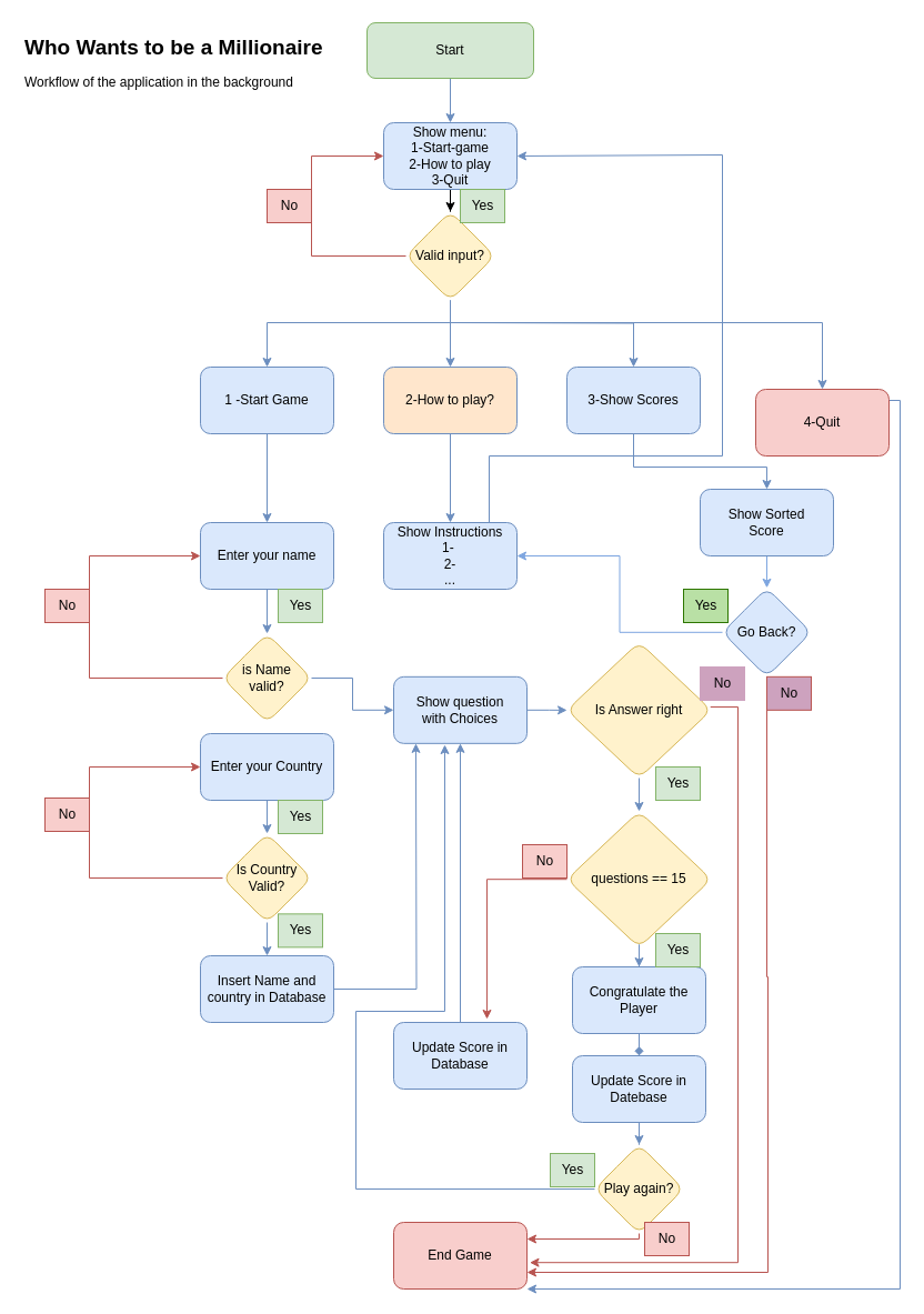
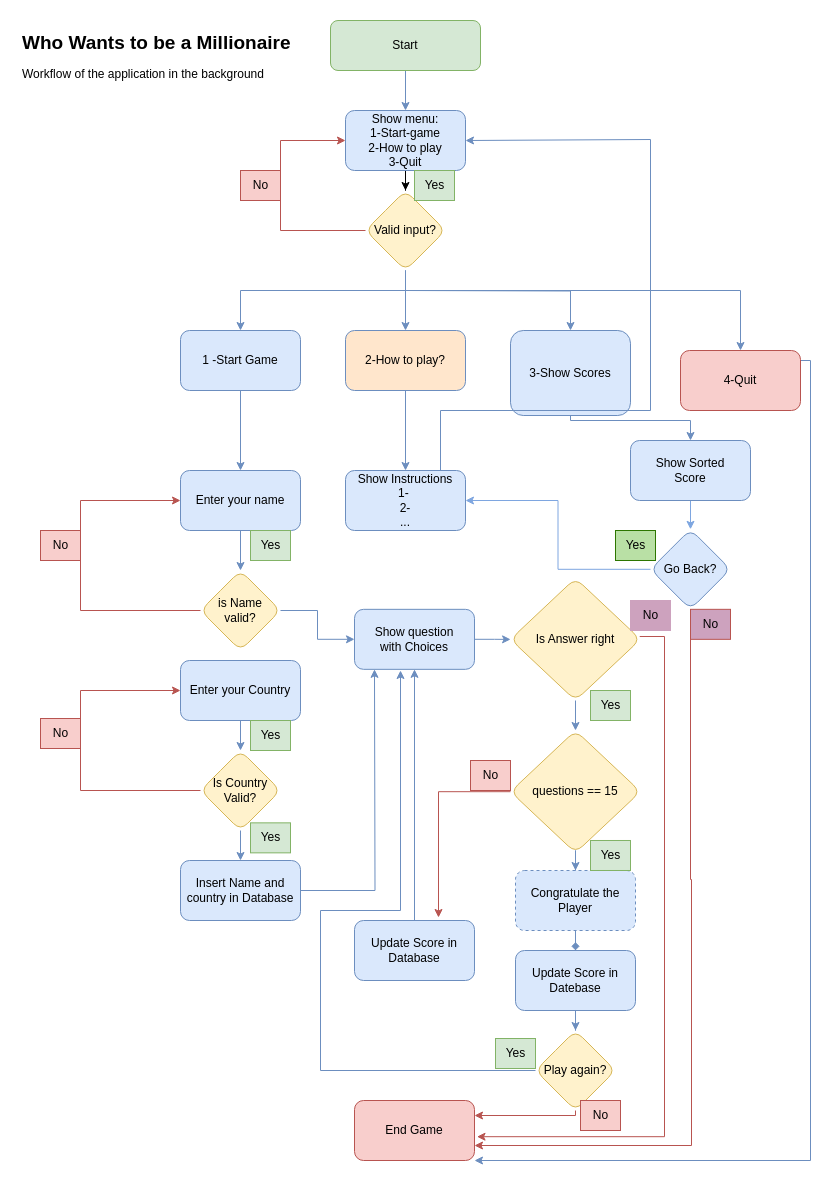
  <mxCell id="0" />
  <mxCell id="1" parent="0" />
  <mxCell id="2" value="" style="edgeStyle=orthogonalEdgeStyle;rounded=0;orthogonalLoop=1;jettySize=auto;html=1;fillColor=#dae8fc;strokeColor=#6c8ebf;" parent="1" source="3" target="5" edge="1"><mxGeometry relative="1" as="geometry" /></mxCell>
  <mxCell id="3" value="Start" style="rounded=1;whiteSpace=wrap;html=1;fillColor=#d5e8d4;strokeColor=#82b366;fontColor=#000000;" parent="1" vertex="1"><mxGeometry x="330" y="20" width="150" height="50" as="geometry" /></mxCell>
  <mxCell id="4" value="" style="edgeStyle=orthogonalEdgeStyle;rounded=0;orthogonalLoop=1;jettySize=auto;html=1;" parent="1" source="5" target="11" edge="1"><mxGeometry relative="1" as="geometry" /></mxCell>
  <mxCell id="5" value="Show menu:&lt;br&gt;1-Start-game&lt;br&gt;2-How to play&lt;br&gt;3-Quit" style="whiteSpace=wrap;html=1;rounded=1;fillColor=#dae8fc;strokeColor=#6c8ebf;fontColor=#000000;" parent="1" vertex="1"><mxGeometry x="345" y="110" width="120" height="60" as="geometry" /></mxCell>
  <mxCell id="6" style="edgeStyle=orthogonalEdgeStyle;rounded=0;orthogonalLoop=1;jettySize=auto;html=1;exitX=0;exitY=0.5;exitDx=0;exitDy=0;entryX=0;entryY=0.5;entryDx=0;entryDy=0;fillColor=#f8cecc;strokeColor=#b85450;" parent="1" source="11" target="5" edge="1"><mxGeometry relative="1" as="geometry"><mxPoint x="359.999" y="210.059" as="sourcePoint" /><mxPoint x="330" y="140" as="targetPoint" /><Array as="points"><mxPoint x="280" y="230" /><mxPoint x="280" y="140" /></Array></mxGeometry></mxCell>
  <mxCell id="7" style="edgeStyle=orthogonalEdgeStyle;rounded=0;orthogonalLoop=1;jettySize=auto;html=1;entryX=0.5;entryY=0;entryDx=0;entryDy=0;fillColor=#dae8fc;strokeColor=#6c8ebf;" parent="1" source="11" target="16" edge="1"><mxGeometry relative="1" as="geometry" /></mxCell>
  <mxCell id="8" style="edgeStyle=orthogonalEdgeStyle;rounded=0;orthogonalLoop=1;jettySize=auto;html=1;entryX=0.5;entryY=0;entryDx=0;entryDy=0;fillColor=#dae8fc;strokeColor=#6c8ebf;" parent="1" target="18" edge="1"><mxGeometry relative="1" as="geometry"><mxPoint x="405" y="290" as="sourcePoint" /></mxGeometry></mxCell>
  <mxCell id="9" style="edgeStyle=orthogonalEdgeStyle;rounded=0;orthogonalLoop=1;jettySize=auto;html=1;exitX=0.5;exitY=1;exitDx=0;exitDy=0;entryX=0.5;entryY=0;entryDx=0;entryDy=0;fillColor=#dae8fc;strokeColor=#6c8ebf;" parent="1" source="11" target="14" edge="1"><mxGeometry relative="1" as="geometry"><Array as="points"><mxPoint x="240" y="290" /></Array></mxGeometry></mxCell>
  <mxCell id="10" style="edgeStyle=orthogonalEdgeStyle;rounded=0;orthogonalLoop=1;jettySize=auto;html=1;entryX=0.5;entryY=0;entryDx=0;entryDy=0;fillColor=#dae8fc;strokeColor=#6c8ebf;" parent="1" source="11" target="64" edge="1"><mxGeometry relative="1" as="geometry"><Array as="points"><mxPoint x="405" y="290" /><mxPoint x="740" y="290" /></Array></mxGeometry></mxCell>
  <mxCell id="11" value="Valid input?" style="rhombus;whiteSpace=wrap;html=1;rounded=1;fillColor=#fff2cc;strokeColor=#d6b656;fontColor=#000000;" parent="1" vertex="1"><mxGeometry x="365" y="190" width="80" height="80" as="geometry" /></mxCell>
  <mxCell id="12" value="No" style="text;html=1;align=center;verticalAlign=middle;resizable=0;points=[];autosize=1;strokeColor=#b85450;fillColor=#f8cecc;fontColor=#000000;" parent="1" vertex="1"><mxGeometry x="240" y="170" width="40" height="30" as="geometry" /></mxCell>
  <mxCell id="13" value="" style="edgeStyle=orthogonalEdgeStyle;rounded=0;orthogonalLoop=1;jettySize=auto;html=1;fillColor=#dae8fc;strokeColor=#6c8ebf;" parent="1" source="14" target="22" edge="1"><mxGeometry relative="1" as="geometry" /></mxCell>
  <mxCell id="14" value="1 -Start Game" style="whiteSpace=wrap;html=1;rounded=1;fillColor=#dae8fc;strokeColor=#6c8ebf;fontColor=#000000;" parent="1" vertex="1"><mxGeometry x="180" y="330" width="120" height="60" as="geometry" /></mxCell>
  <mxCell id="15" value="" style="edgeStyle=orthogonalEdgeStyle;rounded=0;orthogonalLoop=1;jettySize=auto;html=1;fillColor=#dae8fc;strokeColor=#6c8ebf;" parent="1" source="16" target="20" edge="1"><mxGeometry relative="1" as="geometry" /></mxCell>
  <mxCell id="16" value="2-How to play?" style="whiteSpace=wrap;html=1;rounded=1;fillColor=#ffe6cc;strokeColor=#6c8ebf;fontColor=#000000;" parent="1" vertex="1"><mxGeometry x="345" y="330" width="120" height="60" as="geometry" /></mxCell>
  <mxCell id="17" value="" style="edgeStyle=orthogonalEdgeStyle;rounded=0;orthogonalLoop=1;jettySize=auto;html=1;fillColor=#dae8fc;strokeColor=#6c8ebf;" parent="1" source="18" target="66" edge="1"><mxGeometry relative="1" as="geometry"><Array as="points"><mxPoint x="570" y="420" /><mxPoint x="690" y="420" /></Array></mxGeometry></mxCell>
- <mxCell id="18" value="3-Show Scores" style="whiteSpace=wrap;html=1;rounded=1;fillColor=#dae8fc;strokeColor=#6c8ebf;fontColor=#000000;" parent="1" vertex="1"><mxGeometry x="510" y="330" width="120" height="60" as="geometry" /></mxCell>
+ <mxCell id="18" value="3-Show Scores" style="whiteSpace=wrap;html=1;rounded=1;fillColor=#dae8fc;strokeColor=#6c8ebf;fontColor=#000000;" parent="1" vertex="1"><mxGeometry x="510" y="330" width="120" height="85" as="geometry" /></mxCell>
  <mxCell id="19" style="edgeStyle=orthogonalEdgeStyle;rounded=0;orthogonalLoop=1;jettySize=auto;html=1;entryX=1;entryY=0.5;entryDx=0;entryDy=0;fillColor=#dae8fc;strokeColor=#6c8ebf;" parent="1" source="20" target="5" edge="1"><mxGeometry relative="1" as="geometry"><mxPoint x="740" y="130" as="targetPoint" /><Array as="points"><mxPoint x="440" y="410" /><mxPoint x="650" y="410" /><mxPoint x="650" y="139" /></Array></mxGeometry></mxCell>
  <mxCell id="20" value="Show Instructions&lt;br&gt;1-&amp;nbsp;&lt;br&gt;2-&lt;br&gt;..." style="whiteSpace=wrap;html=1;rounded=1;fillColor=#dae8fc;strokeColor=#6c8ebf;fontColor=#000000;" parent="1" vertex="1"><mxGeometry x="345" y="470" width="120" height="60" as="geometry" /></mxCell>
  <mxCell id="21" value="" style="edgeStyle=orthogonalEdgeStyle;rounded=0;orthogonalLoop=1;jettySize=auto;html=1;fillColor=#dae8fc;strokeColor=#6c8ebf;" parent="1" source="22" target="24" edge="1"><mxGeometry relative="1" as="geometry" /></mxCell>
  <mxCell id="22" value="Enter your name" style="whiteSpace=wrap;html=1;rounded=1;fillColor=#dae8fc;strokeColor=#6c8ebf;fontColor=#000000;" parent="1" vertex="1"><mxGeometry x="180" y="470" width="120" height="60" as="geometry" /></mxCell>
  <mxCell id="23" value="" style="edgeStyle=orthogonalEdgeStyle;rounded=0;orthogonalLoop=1;jettySize=auto;html=1;fillColor=#dae8fc;strokeColor=#6c8ebf;" parent="1" source="24" target="32" edge="1"><mxGeometry relative="1" as="geometry" /></mxCell>
  <mxCell id="24" value="is Name&lt;br&gt;valid?" style="rhombus;whiteSpace=wrap;html=1;rounded=1;fillColor=#fff2cc;strokeColor=#d6b656;fontColor=#000000;" parent="1" vertex="1"><mxGeometry x="200" y="570" width="80" height="80" as="geometry" /></mxCell>
  <mxCell id="25" value="" style="edgeStyle=orthogonalEdgeStyle;rounded=0;orthogonalLoop=1;jettySize=auto;html=1;fillColor=#dae8fc;strokeColor=#6c8ebf;" parent="1" source="26" target="28" edge="1"><mxGeometry relative="1" as="geometry" /></mxCell>
  <mxCell id="26" value="Enter your Country" style="whiteSpace=wrap;html=1;rounded=1;fillColor=#dae8fc;strokeColor=#6c8ebf;fontColor=#000000;" parent="1" vertex="1"><mxGeometry x="180" y="660" width="120" height="60" as="geometry" /></mxCell>
  <mxCell id="27" value="" style="edgeStyle=orthogonalEdgeStyle;rounded=0;orthogonalLoop=1;jettySize=auto;html=1;fillColor=#dae8fc;strokeColor=#6c8ebf;" parent="1" source="28" target="30" edge="1"><mxGeometry relative="1" as="geometry" /></mxCell>
  <mxCell id="28" value="Is Country&lt;br&gt;Valid?" style="rhombus;whiteSpace=wrap;html=1;rounded=1;fillColor=#fff2cc;strokeColor=#d6b656;fontColor=#000000;" parent="1" vertex="1"><mxGeometry x="200" y="750" width="80" height="80" as="geometry" /></mxCell>
  <mxCell id="29" value="" style="edgeStyle=orthogonalEdgeStyle;rounded=0;orthogonalLoop=1;jettySize=auto;html=1;exitX=1;exitY=0.5;exitDx=0;exitDy=0;fillColor=#dae8fc;strokeColor=#6c8ebf;" parent="1" source="30" edge="1"><mxGeometry relative="1" as="geometry"><mxPoint x="260" y="890" as="sourcePoint" /><mxPoint x="374" y="668.83" as="targetPoint" /></mxGeometry></mxCell>
  <mxCell id="30" value="Insert Name and country in Database" style="whiteSpace=wrap;html=1;rounded=1;fillColor=#dae8fc;strokeColor=#6c8ebf;fontColor=#000000;" parent="1" vertex="1"><mxGeometry x="180" y="860" width="120" height="60" as="geometry" /></mxCell>
  <mxCell id="31" value="" style="edgeStyle=orthogonalEdgeStyle;rounded=0;orthogonalLoop=1;jettySize=auto;html=1;fillColor=#dae8fc;strokeColor=#6c8ebf;" parent="1" source="32" target="42" edge="1"><mxGeometry relative="1" as="geometry" /></mxCell>
  <mxCell id="32" value="Show question&lt;br&gt;with Choices" style="whiteSpace=wrap;html=1;rounded=1;fillColor=#dae8fc;strokeColor=#6c8ebf;fontColor=#000000;" parent="1" vertex="1"><mxGeometry x="354" y="608.83" width="120" height="60" as="geometry" /></mxCell>
  <mxCell id="33" value="" style="endArrow=classic;html=1;rounded=0;entryX=0;entryY=0.5;entryDx=0;entryDy=0;exitX=0;exitY=0.5;exitDx=0;exitDy=0;fillColor=#f8cecc;strokeColor=#b85450;" parent="1" source="24" target="22" edge="1"><mxGeometry width="50" height="50" relative="1" as="geometry"><mxPoint x="340" y="620" as="sourcePoint" /><mxPoint x="390" y="570" as="targetPoint" /><Array as="points"><mxPoint x="80" y="610" /><mxPoint x="80" y="500" /></Array></mxGeometry></mxCell>
  <mxCell id="34" value="" style="endArrow=classic;html=1;rounded=0;fillColor=#f8cecc;strokeColor=#b85450;" parent="1" edge="1"><mxGeometry width="50" height="50" relative="1" as="geometry"><mxPoint x="200" y="790" as="sourcePoint" /><mxPoint x="180" y="690" as="targetPoint" /><Array as="points"><mxPoint x="80" y="790" /><mxPoint x="80" y="740" /><mxPoint x="80" y="690" /></Array></mxGeometry></mxCell>
  <mxCell id="35" value="No" style="text;html=1;align=center;verticalAlign=middle;resizable=0;points=[];autosize=1;strokeColor=#b85450;fillColor=#f8cecc;fontColor=#000000;" parent="1" vertex="1"><mxGeometry x="40" y="530" width="40" height="30" as="geometry" /></mxCell>
  <mxCell id="36" value="No" style="text;html=1;align=center;verticalAlign=middle;resizable=0;points=[];autosize=1;strokeColor=#b85450;fillColor=#f8cecc;fontColor=#000000;" parent="1" vertex="1"><mxGeometry x="40" y="718" width="40" height="30" as="geometry" /></mxCell>
  <mxCell id="37" value="Yes" style="text;html=1;align=center;verticalAlign=middle;resizable=0;points=[];autosize=1;strokeColor=#82b366;fillColor=#d5e8d4;fontColor=#000000;" parent="1" vertex="1"><mxGeometry x="250" y="530" width="40" height="30" as="geometry" /></mxCell>
  <mxCell id="38" value="Yes" style="text;html=1;align=center;verticalAlign=middle;resizable=0;points=[];autosize=1;strokeColor=#82b366;fillColor=#d5e8d4;fontColor=#000000;" parent="1" vertex="1"><mxGeometry x="250" y="720" width="40" height="30" as="geometry" /></mxCell>
  <mxCell id="39" value="Yes" style="text;html=1;align=center;verticalAlign=middle;resizable=0;points=[];autosize=1;strokeColor=#82b366;fillColor=#d5e8d4;fontColor=#000000;" parent="1" vertex="1"><mxGeometry x="250" y="822.35" width="40" height="30" as="geometry" /></mxCell>
  <mxCell id="40" value="" style="edgeStyle=orthogonalEdgeStyle;rounded=0;orthogonalLoop=1;jettySize=auto;html=1;fillColor=#dae8fc;strokeColor=#6c8ebf;" parent="1" source="42" target="46" edge="1"><mxGeometry relative="1" as="geometry" /></mxCell>
  <mxCell id="41" style="edgeStyle=orthogonalEdgeStyle;rounded=0;orthogonalLoop=1;jettySize=auto;html=1;entryX=1;entryY=0.75;entryDx=0;entryDy=0;exitX=0.994;exitY=0.477;exitDx=0;exitDy=0;exitPerimeter=0;strokeColor=#B85450;" edge="1" parent="1" source="42"><mxGeometry relative="1" as="geometry"><mxPoint x="476.5" y="1136.195" as="targetPoint" /><mxPoint x="642.479" y="629.996" as="sourcePoint" /><Array as="points"><mxPoint x="664" y="636" /><mxPoint x="664" y="1136" /></Array></mxGeometry></mxCell>
  <mxCell id="42" value="Is Answer right" style="rhombus;whiteSpace=wrap;html=1;rounded=1;fillColor=#fff2cc;strokeColor=#d6b656;fontColor=#000000;" parent="1" vertex="1"><mxGeometry x="510" y="577.65" width="130" height="122.35" as="geometry" /></mxCell>
  <mxCell id="43" style="edgeStyle=orthogonalEdgeStyle;rounded=0;orthogonalLoop=1;jettySize=auto;html=1;entryX=0.5;entryY=1;entryDx=0;entryDy=0;fillColor=#dae8fc;strokeColor=#6c8ebf;" parent="1" source="44" target="32" edge="1"><mxGeometry relative="1" as="geometry" /></mxCell>
  <mxCell id="44" value="Update Score in Database" style="whiteSpace=wrap;html=1;rounded=1;fillColor=#dae8fc;strokeColor=#6c8ebf;fontColor=#000000;" parent="1" vertex="1"><mxGeometry x="354" y="919.995" width="120" height="60" as="geometry" /></mxCell>
  <mxCell id="45" value="" style="edgeStyle=orthogonalEdgeStyle;rounded=0;orthogonalLoop=1;jettySize=auto;html=1;fillColor=#dae8fc;strokeColor=#6c8ebf;" parent="1" source="46" target="49" edge="1"><mxGeometry relative="1" as="geometry" /></mxCell>
  <mxCell id="46" value="questions == 15" style="rhombus;whiteSpace=wrap;html=1;rounded=1;fillColor=#fff2cc;strokeColor=#d6b656;fontColor=#000000;" parent="1" vertex="1"><mxGeometry x="510" y="730" width="130" height="122.35" as="geometry" /></mxCell>
  <mxCell id="47" style="edgeStyle=orthogonalEdgeStyle;rounded=0;orthogonalLoop=1;jettySize=auto;html=1;entryX=0.7;entryY=-0.05;entryDx=0;entryDy=0;entryPerimeter=0;fillColor=#f8cecc;strokeColor=#b85450;" parent="1" source="46" target="44" edge="1"><mxGeometry relative="1" as="geometry" /></mxCell>
  <mxCell id="48" value="" style="edgeStyle=orthogonalEdgeStyle;rounded=0;orthogonalLoop=1;jettySize=auto;html=1;fillColor=#dae8fc;strokeColor=#6c8ebf;endArrow=diamond;" parent="1" source="49" target="51" edge="1"><mxGeometry relative="1" as="geometry" /></mxCell>
- <mxCell id="49" value="Congratulate the Player" style="whiteSpace=wrap;html=1;rounded=1;fillColor=#dae8fc;strokeColor=#6c8ebf;fontColor=#000000;" parent="1" vertex="1"><mxGeometry x="515" y="869.995" width="120" height="60" as="geometry" /></mxCell>
+ <mxCell id="49" value="Congratulate the Player" style="whiteSpace=wrap;html=1;rounded=1;fillColor=#dae8fc;strokeColor=#6c8ebf;fontColor=#000000;dashed=1;" parent="1" vertex="1"><mxGeometry x="515" y="869.995" width="120" height="60" as="geometry" /></mxCell>
  <mxCell id="50" value="" style="edgeStyle=orthogonalEdgeStyle;rounded=0;orthogonalLoop=1;jettySize=auto;html=1;fillColor=#dae8fc;strokeColor=#6c8ebf;" parent="1" source="51" target="53" edge="1"><mxGeometry relative="1" as="geometry" /></mxCell>
  <mxCell id="51" value="Update Score in Datebase" style="whiteSpace=wrap;html=1;rounded=1;fillColor=#dae8fc;strokeColor=#6c8ebf;fontColor=#000000;" parent="1" vertex="1"><mxGeometry x="515" y="950.005" width="120" height="60" as="geometry" /></mxCell>
  <mxCell id="52" style="edgeStyle=orthogonalEdgeStyle;rounded=0;orthogonalLoop=1;jettySize=auto;html=1;entryX=1;entryY=0.25;entryDx=0;entryDy=0;fillColor=#f8cecc;strokeColor=#b85450;" parent="1" source="53" target="55" edge="1"><mxGeometry relative="1" as="geometry"><Array as="points"><mxPoint x="575" y="1115" /></Array></mxGeometry></mxCell>
  <mxCell id="53" value="Play again?" style="rhombus;whiteSpace=wrap;html=1;rounded=1;fillColor=#fff2cc;strokeColor=#d6b656;fontColor=#000000;" parent="1" vertex="1"><mxGeometry x="535" y="1030.005" width="80" height="80" as="geometry" /></mxCell>
  <mxCell id="54" value="" style="endArrow=classic;html=1;rounded=0;exitX=0;exitY=0.5;exitDx=0;exitDy=0;fillColor=#dae8fc;strokeColor=#6c8ebf;" parent="1" source="53" edge="1"><mxGeometry width="50" height="50" relative="1" as="geometry"><mxPoint x="515" y="1130.015" as="sourcePoint" /><mxPoint x="400" y="670" as="targetPoint" /><Array as="points"><mxPoint x="320" y="1070" /><mxPoint x="320" y="910" /><mxPoint x="400" y="910" /></Array></mxGeometry></mxCell>
  <mxCell id="55" value="End Game" style="whiteSpace=wrap;html=1;rounded=1;fillColor=#f8cecc;strokeColor=#b85450;fontColor=#000000;" parent="1" vertex="1"><mxGeometry x="354" y="1100.005" width="120" height="60" as="geometry" /></mxCell>
  <mxCell id="56" value="No" style="text;html=1;align=center;verticalAlign=middle;resizable=0;points=[];autosize=1;strokeColor=#b85450;fillColor=#f8cecc;fontColor=#000000;" parent="1" vertex="1"><mxGeometry x="470" y="760" width="40" height="30" as="geometry" /></mxCell>
  <mxCell id="57" value="Yes" style="text;html=1;align=center;verticalAlign=middle;resizable=0;points=[];autosize=1;strokeColor=#82b366;fillColor=#d5e8d4;fontColor=#000000;" parent="1" vertex="1"><mxGeometry x="590" y="690" width="40" height="30" as="geometry" /></mxCell>
  <mxCell id="58" value="Yes" style="text;html=1;align=center;verticalAlign=middle;resizable=0;points=[];autosize=1;strokeColor=#82b366;fillColor=#d5e8d4;fontColor=#000000;" parent="1" vertex="1"><mxGeometry x="414" y="170" width="40" height="30" as="geometry" /></mxCell>
  <mxCell id="59" value="Yes" style="text;html=1;align=center;verticalAlign=middle;resizable=0;points=[];autosize=1;strokeColor=#82b366;fillColor=#d5e8d4;fontColor=#000000;" parent="1" vertex="1"><mxGeometry x="590" y="839.99" width="40" height="30" as="geometry" /></mxCell>
  <mxCell id="60" value="Yes" style="text;html=1;align=center;verticalAlign=middle;resizable=0;points=[];autosize=1;strokeColor=#82b366;fillColor=#d5e8d4;fontColor=#000000;" parent="1" vertex="1"><mxGeometry x="495" y="1038" width="40" height="30" as="geometry" /></mxCell>
  <mxCell id="61" value="No" style="text;html=1;align=center;verticalAlign=middle;resizable=0;points=[];autosize=1;strokeColor=#b85450;fillColor=#f8cecc;fontColor=#000000;" parent="1" vertex="1"><mxGeometry x="580" y="1100" width="40" height="30" as="geometry" /></mxCell>
  <mxCell id="62" value="&lt;h1 style=&quot;margin-top: 0px;&quot;&gt;&lt;span style=&quot;background-color: initial;&quot;&gt;&lt;font style=&quot;font-size: 19px;&quot;&gt;Who Wants to be a Millionaire&lt;/font&gt;&lt;br&gt;&lt;/span&gt;&lt;span style=&quot;background-color: initial; font-size: 12px; font-weight: normal;&quot;&gt;Workflow of the application in the background&amp;nbsp;&lt;/span&gt;&lt;br&gt;&lt;/h1&gt;" style="text;html=1;whiteSpace=wrap;overflow=hidden;rounded=0;" parent="1" vertex="1"><mxGeometry x="20" y="20" width="290" height="120" as="geometry" /></mxCell>
  <mxCell id="63" style="edgeStyle=orthogonalEdgeStyle;rounded=0;orthogonalLoop=1;jettySize=auto;html=1;entryX=1;entryY=1;entryDx=0;entryDy=0;fillColor=#dae8fc;strokeColor=#6c8ebf;" parent="1" source="64" target="55" edge="1"><mxGeometry relative="1" as="geometry"><Array as="points"><mxPoint x="810" y="360" /><mxPoint x="810" y="1160" /></Array></mxGeometry></mxCell>
  <mxCell id="64" value="4-Quit" style="whiteSpace=wrap;html=1;rounded=1;fillColor=#f8cecc;strokeColor=#b85450;fontColor=#000000;" parent="1" vertex="1"><mxGeometry x="680" y="350" width="120" height="60" as="geometry" /></mxCell>
  <mxCell id="65" value="" style="edgeStyle=orthogonalEdgeStyle;rounded=0;orthogonalLoop=1;jettySize=auto;html=1;strokeColor=#7EA6E0;" edge="1" parent="1" source="66" target="69"><mxGeometry relative="1" as="geometry" /></mxCell>
  <mxCell id="66" value="Show Sorted&lt;br&gt;Score" style="whiteSpace=wrap;html=1;fillColor=#dae8fc;strokeColor=#6c8ebf;rounded=1;fontColor=#000000;" parent="1" vertex="1"><mxGeometry x="630" y="440" width="120" height="60" as="geometry" /></mxCell>
  <mxCell id="67" style="edgeStyle=orthogonalEdgeStyle;rounded=0;orthogonalLoop=1;jettySize=auto;html=1;entryX=1;entryY=0.5;entryDx=0;entryDy=0;strokeColor=#7EA6E0;" edge="1" parent="1" source="69" target="20"><mxGeometry relative="1" as="geometry" /></mxCell>
  <mxCell id="68" style="edgeStyle=orthogonalEdgeStyle;rounded=0;orthogonalLoop=1;jettySize=auto;html=1;entryX=1;entryY=0.75;entryDx=0;entryDy=0;fillColor=#d80073;strokeColor=#B85450;" edge="1" parent="1" source="69" target="55"><mxGeometry relative="1" as="geometry"><mxPoint x="690" y="1150" as="targetPoint" /><Array as="points"><mxPoint x="690" y="879" /><mxPoint x="691" y="879" /><mxPoint x="691" y="1145" /></Array></mxGeometry></mxCell>
  <mxCell id="69" value="Go Back?" style="rhombus;whiteSpace=wrap;html=1;fillColor=#dae8fc;strokeColor=#6c8ebf;fontColor=#000000;rounded=1;" vertex="1" parent="1"><mxGeometry x="650" y="528.83" width="80" height="80" as="geometry" /></mxCell>
  <mxCell id="70" value="Yes" style="text;html=1;align=center;verticalAlign=middle;resizable=0;points=[];autosize=1;strokeColor=#2D7600;fillColor=#B9E0A5;fontColor=#000000;" vertex="1" parent="1"><mxGeometry x="615" y="530" width="40" height="30" as="geometry" /></mxCell>
  <mxCell id="71" value="No" style="text;html=1;align=center;verticalAlign=middle;resizable=0;points=[];autosize=1;strokeColor=#B85450;fillColor=#CDA2BE;fontColor=#000000;" vertex="1" parent="1"><mxGeometry x="690" y="608.83" width="40" height="30" as="geometry" /></mxCell>
  <mxCell id="72" value="No" style="text;html=1;align=center;verticalAlign=middle;resizable=0;points=[];autosize=1;strokeColor=#CDA2BE;fillColor=#CDA2BE;fontColor=#000000;" vertex="1" parent="1"><mxGeometry x="630" y="600" width="40" height="30" as="geometry" /></mxCell>
